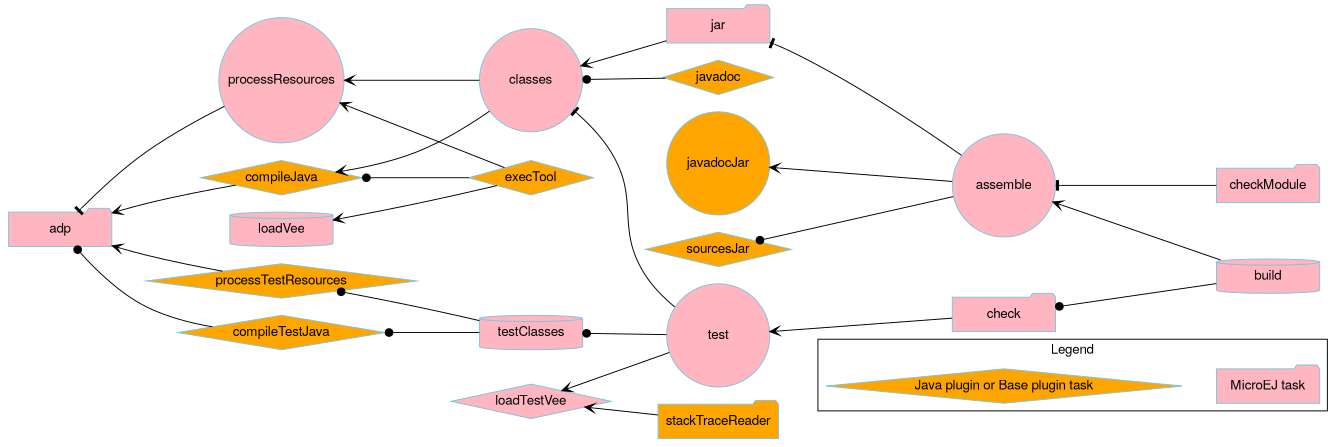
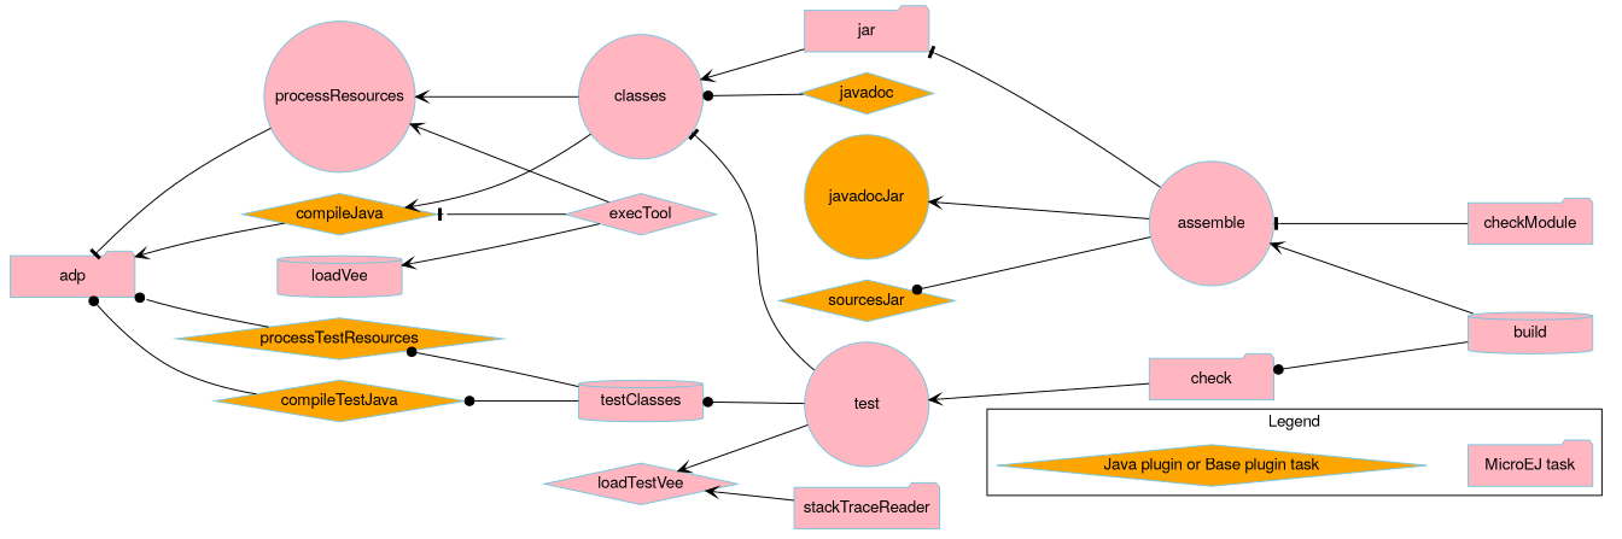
  digraph {
    fontname="Helvetica,Arial,sans-serif"
    rankdir=RL
    node [color="#7dc5dc" fillcolor=lightpink fontname="Helvetica,Arial,sans-serif" shape=diamond style=filled]
    edge [fontname="Helvetica,Arial,sans-serif" arrowhead=vee]
    n1 [label="MicroEJ task" shape=folder width=1.5]
    n2 [fillcolor=orange label="Java plugin or Base plugin task" width=1.5]
    adp [shape=folder width=1.5]
    checkModule [shape=folder width=1.5]
    assemble [shape=circle width=1.5]
    jar [shape=folder width=1.5]
    javadocJar [fillcolor=orange shape=circle width=1.5]
    sourcesJar [fillcolor=orange width=1.5]
    loadVee [shape=cylinder width=1.5]
-   execTool [fillcolor=orange width=1.5]
+   execTool [width=1.5]
    compileJava [fillcolor=orange width=1.5]
    processResources [shape=circle width=1.5]
    loadTestVee [width=1.5]
-   stackTraceReader [fillcolor=orange shape=folder width=1.5]
+   stackTraceReader [shape=folder width=1.5]
    build [shape=cylinder width=1.5]
    check [shape=folder width=1.5]
    test [shape=circle width=1.5]
    classes [shape=circle width=1.5]
    testClasses [shape=cylinder width=1.5]
    javadoc [fillcolor=orange width=1.5]
    compileTestJava [fillcolor=orange width=1.5]
    processTestResources [fillcolor=orange width=1.5]
    subgraph cluster_1 {
      label=Legend
      n1
      n2
    }
    n1 -> n2 [style=invis arrowhead=""]
    n2 -> n1 [style=invis arrowhead=""]
    checkModule -> assemble [arrowhead=tee]
    assemble -> jar [arrowhead=tee]
    assemble -> javadocJar
    assemble -> sourcesJar [arrowhead=dot]
    jar -> classes
    execTool -> loadVee
-   execTool -> compileJava [arrowhead=dot]
+   execTool -> compileJava [arrowhead=tee]
    execTool -> processResources
    compileJava -> adp
    processResources -> adp [arrowhead=tee]
    stackTraceReader -> loadTestVee
    build -> assemble
    build -> check [arrowhead=dot]
    check -> test
    test -> loadTestVee
    test -> classes [arrowhead=tee]
    test -> testClasses [arrowhead=dot]
    classes -> compileJava
    classes -> processResources
    testClasses -> compileTestJava [arrowhead=dot]
    testClasses -> processTestResources [arrowhead=dot]
    javadoc -> classes [arrowhead=dot]
    compileTestJava -> adp [arrowhead=dot]
-   processTestResources -> adp
+   processTestResources -> adp [arrowhead=dot]
  }
